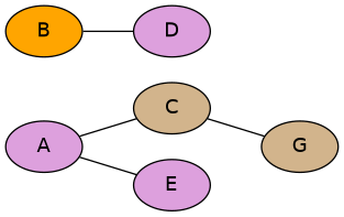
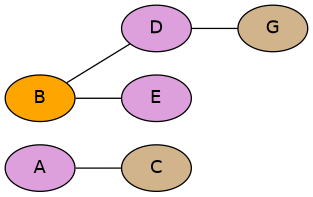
  graph {
    rankdir=LR
    node [fillcolor=plum fontname=DejaVuSans style=filled]
    n1 [label=A]
    n2 [fillcolor=tan label=C]
    n3 [fillcolor=orange label=B]
    n4 [label=D]
    n5 [label=E]
    F [style=invis fillcolor=""]
    n7 [fillcolor=tan label=G]
    n1 -- n2
    n2 -- F [style=invis]
-   n2 -- n7
+   n4 -- n7
    n3 -- n4
-   n1 -- n5
+   n3 -- n5
  }
